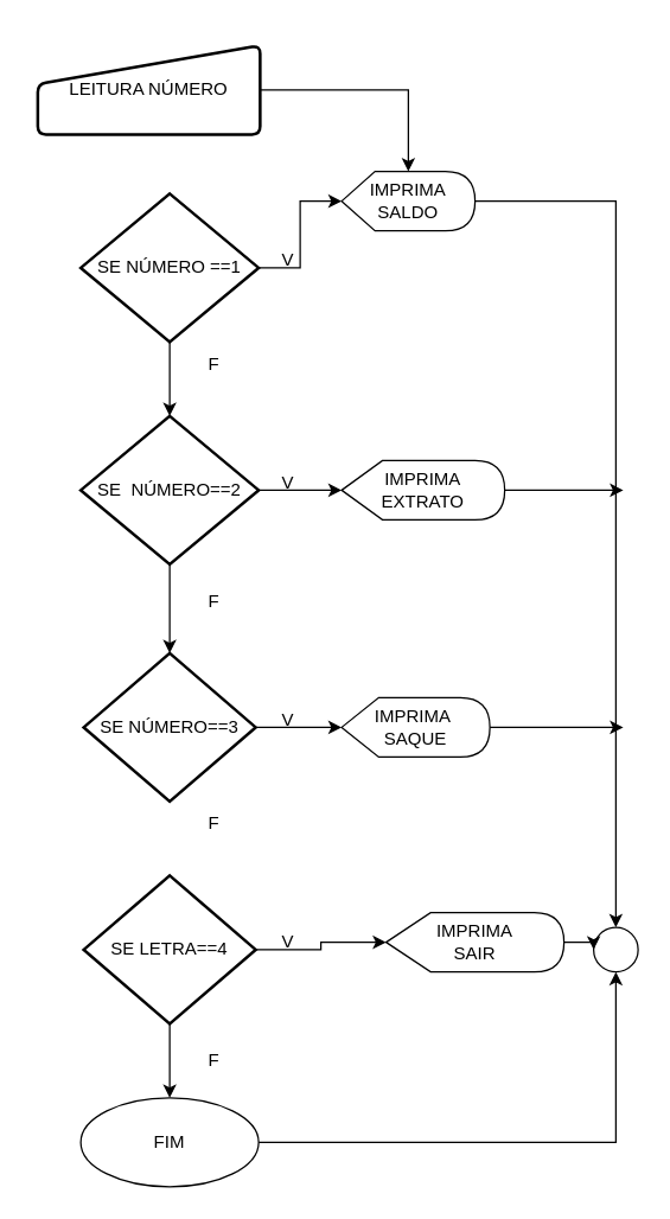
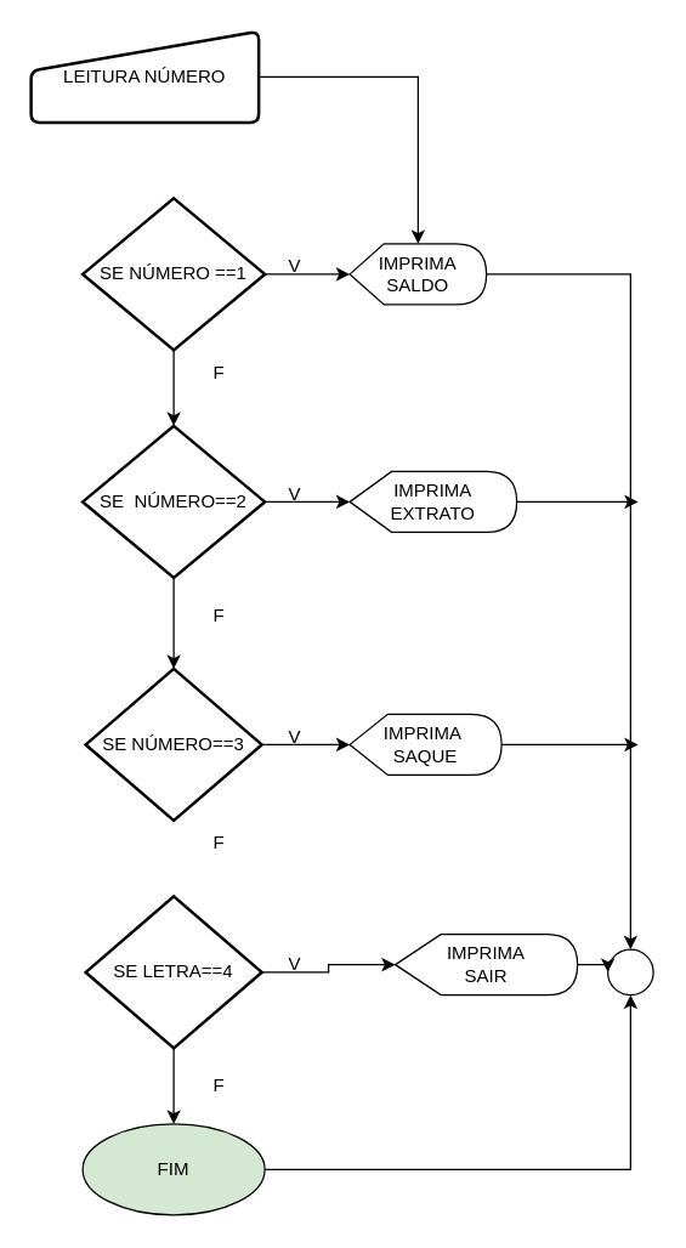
  <mxCell id="0" />
  <mxCell id="1" parent="0" />
- <mxCell id="2" value="FIM" style="ellipse;whiteSpace=wrap;html=1;" parent="1" vertex="1"><mxGeometry x="54" y="740" width="120" height="60" as="geometry" /></mxCell>
+ <mxCell id="2" value="FIM" style="ellipse;whiteSpace=wrap;html=1;fillColor=#d5e8d4;" parent="1" vertex="1"><mxGeometry x="54" y="740" width="120" height="60" as="geometry" /></mxCell>
  <mxCell id="3" style="edgeStyle=orthogonalEdgeStyle;rounded=0;orthogonalLoop=1;jettySize=auto;html=1;" parent="1" source="4" target="5" edge="1"><mxGeometry relative="1" as="geometry"><mxPoint x="114" y="120" as="targetPoint" /></mxGeometry></mxCell>
- <mxCell id="4" value="LEITURA NÚMERO" style="html=1;strokeWidth=2;shape=manualInput;whiteSpace=wrap;rounded=1;size=26;arcSize=11;" parent="1" vertex="1"><mxGeometry x="25" y="30" width="150" height="60" as="geometry" /></mxCell>
- <mxCell id="5" value="IMPRIMA SALDO" style="shape=display;whiteSpace=wrap;html=1;" parent="1" vertex="1"><mxGeometry x="230" y="115" width="90" height="40" as="geometry" /></mxCell>
+ <mxCell id="4" value="LEITURA NÚMERO" style="html=1;strokeWidth=2;shape=manualInput;whiteSpace=wrap;rounded=1;size=26;arcSize=11;" parent="1" vertex="1"><mxGeometry x="20" y="20" width="150" height="60" as="geometry" /></mxCell>
+ <mxCell id="5" value="IMPRIMA SALDO" style="shape=display;whiteSpace=wrap;html=1;" parent="1" vertex="1"><mxGeometry x="230" y="160" width="90" height="40" as="geometry" /></mxCell>
  <mxCell id="6" value="SE NÚMERO ==1" style="strokeWidth=2;html=1;shape=mxgraph.flowchart.decision;whiteSpace=wrap;" parent="1" vertex="1"><mxGeometry x="54" y="130" width="120" height="100" as="geometry" /></mxCell>
  <mxCell id="7" value="" style="verticalLabelPosition=bottom;verticalAlign=top;html=1;shape=mxgraph.flowchart.on-page_reference;" parent="1" vertex="1"><mxGeometry x="400" y="625" width="30" height="30" as="geometry" /></mxCell>
  <mxCell id="8" style="edgeStyle=orthogonalEdgeStyle;rounded=0;orthogonalLoop=1;jettySize=auto;html=1;" parent="1" source="9" target="16" edge="1"><mxGeometry relative="1" as="geometry" /></mxCell>
  <mxCell id="9" value="SE&amp;nbsp; NÚMERO==2" style="strokeWidth=2;html=1;shape=mxgraph.flowchart.decision;whiteSpace=wrap;" parent="1" vertex="1"><mxGeometry x="54" y="280" width="120" height="100" as="geometry" /></mxCell>
  <mxCell id="10" style="edgeStyle=orthogonalEdgeStyle;rounded=0;orthogonalLoop=1;jettySize=auto;html=1;exitX=1;exitY=0.5;exitDx=0;exitDy=0;exitPerimeter=0;entryX=0;entryY=0.5;entryDx=0;entryDy=0;entryPerimeter=0;" parent="1" source="6" target="5" edge="1"><mxGeometry relative="1" as="geometry" /></mxCell>
  <mxCell id="11" style="edgeStyle=orthogonalEdgeStyle;rounded=0;orthogonalLoop=1;jettySize=auto;html=1;" edge="1" parent="1" source="12"><mxGeometry relative="1" as="geometry"><mxPoint x="420" y="330" as="targetPoint" /></mxGeometry></mxCell>
  <mxCell id="12" value="IMPRIMA EXTRATO" style="shape=display;whiteSpace=wrap;html=1;" parent="1" vertex="1"><mxGeometry x="230" y="310" width="110" height="40" as="geometry" /></mxCell>
  <mxCell id="13" style="edgeStyle=orthogonalEdgeStyle;rounded=0;orthogonalLoop=1;jettySize=auto;html=1;entryX=0;entryY=0.5;entryDx=0;entryDy=0;entryPerimeter=0;" parent="1" source="9" target="12" edge="1"><mxGeometry relative="1" as="geometry" /></mxCell>
  <mxCell id="14" style="edgeStyle=orthogonalEdgeStyle;rounded=0;orthogonalLoop=1;jettySize=auto;html=1;entryX=0.5;entryY=0;entryDx=0;entryDy=0;entryPerimeter=0;" parent="1" source="6" target="9" edge="1"><mxGeometry relative="1" as="geometry" /></mxCell>
  <mxCell id="15" value="" style="edgeStyle=orthogonalEdgeStyle;rounded=0;orthogonalLoop=1;jettySize=auto;html=1;" parent="1" source="16" target="18" edge="1"><mxGeometry relative="1" as="geometry" /></mxCell>
  <mxCell id="16" value="SE NÚMERO==3" style="strokeWidth=2;html=1;shape=mxgraph.flowchart.decision;whiteSpace=wrap;" parent="1" vertex="1"><mxGeometry x="56" y="440" width="116" height="100" as="geometry" /></mxCell>
  <mxCell id="17" style="edgeStyle=orthogonalEdgeStyle;rounded=0;orthogonalLoop=1;jettySize=auto;html=1;" edge="1" parent="1" source="18"><mxGeometry relative="1" as="geometry"><mxPoint x="420" y="490" as="targetPoint" /></mxGeometry></mxCell>
  <mxCell id="18" value="IMPRIMA&amp;nbsp;&lt;div&gt;SAQUE&lt;/div&gt;" style="shape=display;whiteSpace=wrap;html=1;" parent="1" vertex="1"><mxGeometry x="230" y="470" width="100" height="40" as="geometry" /></mxCell>
  <mxCell id="19" value="" style="edgeStyle=orthogonalEdgeStyle;rounded=0;orthogonalLoop=1;jettySize=auto;html=1;" parent="1" source="21" target="23" edge="1"><mxGeometry relative="1" as="geometry" /></mxCell>
  <mxCell id="20" style="edgeStyle=orthogonalEdgeStyle;rounded=0;orthogonalLoop=1;jettySize=auto;html=1;entryX=0.5;entryY=0;entryDx=0;entryDy=0;" parent="1" source="21" target="2" edge="1"><mxGeometry relative="1" as="geometry" /></mxCell>
  <mxCell id="21" value="SE LETRA==4" style="strokeWidth=2;html=1;shape=mxgraph.flowchart.decision;whiteSpace=wrap;" parent="1" vertex="1"><mxGeometry x="56" y="590" width="116" height="100" as="geometry" /></mxCell>
  <mxCell id="22" style="edgeStyle=orthogonalEdgeStyle;rounded=0;orthogonalLoop=1;jettySize=auto;html=1;" parent="1" source="23" target="7" edge="1"><mxGeometry relative="1" as="geometry" /></mxCell>
  <mxCell id="23" value="IMPRIMA&lt;div&gt;SAIR&lt;/div&gt;" style="shape=display;whiteSpace=wrap;html=1;" parent="1" vertex="1"><mxGeometry x="260" y="615" width="120" height="40" as="geometry" /></mxCell>
  <mxCell id="24" value="V" style="text;html=1;align=center;verticalAlign=middle;whiteSpace=wrap;rounded=0;" parent="1" vertex="1"><mxGeometry x="164" y="620" width="60" height="30" as="geometry" /></mxCell>
  <mxCell id="25" value="V" style="text;html=1;align=center;verticalAlign=middle;whiteSpace=wrap;rounded=0;" parent="1" vertex="1"><mxGeometry x="164" y="310" width="60" height="30" as="geometry" /></mxCell>
  <mxCell id="26" value="V" style="text;html=1;align=center;verticalAlign=middle;whiteSpace=wrap;rounded=0;" parent="1" vertex="1"><mxGeometry x="164" y="470" width="60" height="30" as="geometry" /></mxCell>
  <mxCell id="27" value="V" style="text;html=1;align=center;verticalAlign=middle;whiteSpace=wrap;rounded=0;" parent="1" vertex="1"><mxGeometry x="164" y="160" width="60" height="30" as="geometry" /></mxCell>
  <mxCell id="28" value="F" style="text;html=1;align=center;verticalAlign=middle;whiteSpace=wrap;rounded=0;" parent="1" vertex="1"><mxGeometry x="114" y="230" width="60" height="30" as="geometry" /></mxCell>
  <mxCell id="29" value="F" style="text;html=1;align=center;verticalAlign=middle;whiteSpace=wrap;rounded=0;" parent="1" vertex="1"><mxGeometry x="114" y="540" width="60" height="30" as="geometry" /></mxCell>
  <mxCell id="30" value="F" style="text;html=1;align=center;verticalAlign=middle;whiteSpace=wrap;rounded=0;" parent="1" vertex="1"><mxGeometry x="114" y="390" width="60" height="30" as="geometry" /></mxCell>
  <mxCell id="31" value="F" style="text;html=1;align=center;verticalAlign=middle;whiteSpace=wrap;rounded=0;" parent="1" vertex="1"><mxGeometry x="114" y="700" width="60" height="30" as="geometry" /></mxCell>
  <mxCell id="32" style="edgeStyle=orthogonalEdgeStyle;rounded=0;orthogonalLoop=1;jettySize=auto;html=1;entryX=0.5;entryY=0;entryDx=0;entryDy=0;entryPerimeter=0;" edge="1" parent="1" source="5" target="7"><mxGeometry relative="1" as="geometry" /></mxCell>
  <mxCell id="33" style="edgeStyle=orthogonalEdgeStyle;rounded=0;orthogonalLoop=1;jettySize=auto;html=1;entryX=0.5;entryY=1;entryDx=0;entryDy=0;entryPerimeter=0;" edge="1" parent="1" source="2" target="7"><mxGeometry relative="1" as="geometry" /></mxCell>
